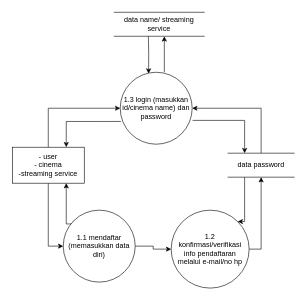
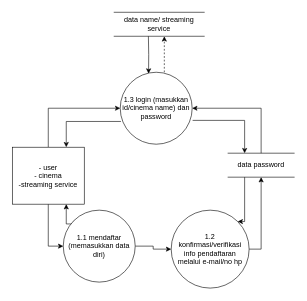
  <mxCell id="0" />
  <mxCell id="1" parent="0" />
  <mxCell id="2" style="edgeStyle=orthogonalEdgeStyle;rounded=0;orthogonalLoop=1;jettySize=auto;html=1;exitX=0.5;exitY=1;exitDx=0;exitDy=0;entryX=0;entryY=0.5;entryDx=0;entryDy=0;" edge="1" parent="1" source="4" target="7"><mxGeometry relative="1" as="geometry" /></mxCell>
  <mxCell id="3" style="edgeStyle=orthogonalEdgeStyle;rounded=0;orthogonalLoop=1;jettySize=auto;html=1;entryX=0;entryY=0.5;entryDx=0;entryDy=0;" edge="1" parent="1" source="4" target="11"><mxGeometry relative="1" as="geometry"><Array as="points"><mxPoint x="80" y="180" /></Array></mxGeometry></mxCell>
- <mxCell id="4" value="&lt;div&gt;- user&lt;/div&gt;&lt;div&gt;- cinema&lt;/div&gt;&lt;div&gt;-streaming service&lt;br&gt;&lt;/div&gt;" style="rounded=0;whiteSpace=wrap;html=1;" vertex="1" parent="1"><mxGeometry x="20" y="245" width="120" height="60" as="geometry" /></mxCell>
+ <mxCell id="4" value="&lt;div&gt;- user&lt;/div&gt;&lt;div&gt;- cinema&lt;/div&gt;&lt;div&gt;-streaming service&lt;br&gt;&lt;/div&gt;" style="rounded=0;whiteSpace=wrap;html=1;" vertex="1" parent="1"><mxGeometry x="20" y="245" width="120" height="95" as="geometry" /></mxCell>
  <mxCell id="5" style="edgeStyle=orthogonalEdgeStyle;rounded=0;orthogonalLoop=1;jettySize=auto;html=1;exitX=1;exitY=0.5;exitDx=0;exitDy=0;" edge="1" parent="1" source="7" target="13"><mxGeometry relative="1" as="geometry" /></mxCell>
  <mxCell id="6" style="edgeStyle=orthogonalEdgeStyle;rounded=0;orthogonalLoop=1;jettySize=auto;html=1;exitX=0;exitY=0;exitDx=0;exitDy=0;entryX=0.75;entryY=1;entryDx=0;entryDy=0;" edge="1" parent="1" source="7" target="4"><mxGeometry relative="1" as="geometry"><Array as="points"><mxPoint x="110" y="373" /></Array></mxGeometry></mxCell>
  <mxCell id="7" value="1.1 mendaftar (memasukkan data diri)" style="ellipse;whiteSpace=wrap;html=1;aspect=fixed;" vertex="1" parent="1"><mxGeometry x="105" y="350" width="120" height="120" as="geometry" /></mxCell>
- <mxCell id="8" style="edgeStyle=orthogonalEdgeStyle;rounded=0;orthogonalLoop=1;jettySize=auto;html=1;exitX=0.613;exitY=0;exitDx=0;exitDy=0;entryX=0.557;entryY=1.003;entryDx=0;entryDy=0;entryPerimeter=0;exitPerimeter=0;" edge="1" parent="1" source="11" target="15"><mxGeometry relative="1" as="geometry" /></mxCell>
+ <mxCell id="8" style="edgeStyle=orthogonalEdgeStyle;rounded=0;orthogonalLoop=1;jettySize=auto;html=1;exitX=0.613;exitY=0;exitDx=0;exitDy=0;entryX=0.557;entryY=1.003;entryDx=0;entryDy=0;entryPerimeter=0;exitPerimeter=0;dashed=1;" edge="1" parent="1" source="11" target="15"><mxGeometry relative="1" as="geometry" /></mxCell>
  <mxCell id="9" style="edgeStyle=orthogonalEdgeStyle;rounded=0;orthogonalLoop=1;jettySize=auto;html=1;exitX=0.01;exitY=0.684;exitDx=0;exitDy=0;entryX=0.75;entryY=0;entryDx=0;entryDy=0;exitPerimeter=0;" edge="1" parent="1" source="11" target="4"><mxGeometry relative="1" as="geometry" /></mxCell>
  <mxCell id="10" style="edgeStyle=orthogonalEdgeStyle;rounded=0;orthogonalLoop=1;jettySize=auto;html=1;exitX=1.006;exitY=0.669;exitDx=0;exitDy=0;entryX=0.25;entryY=0;entryDx=0;entryDy=0;exitPerimeter=0;" edge="1" parent="1" source="11" target="18"><mxGeometry relative="1" as="geometry"><Array as="points"><mxPoint x="408" y="200" /></Array></mxGeometry></mxCell>
  <mxCell id="11" value="1.3 login (masukkan id/cinema name) dan password" style="ellipse;whiteSpace=wrap;html=1;aspect=fixed;" vertex="1" parent="1"><mxGeometry x="200" y="120" width="120" height="120" as="geometry" /></mxCell>
  <mxCell id="12" style="edgeStyle=orthogonalEdgeStyle;rounded=0;orthogonalLoop=1;jettySize=auto;html=1;exitX=1;exitY=0.5;exitDx=0;exitDy=0;entryX=0.5;entryY=1;entryDx=0;entryDy=0;" edge="1" parent="1" source="13" target="18"><mxGeometry relative="1" as="geometry" /></mxCell>
  <mxCell id="13" value="1.2 &lt;br&gt;&lt;div&gt;konfirmasi/verifikasi&lt;/div&gt;&lt;div&gt;info pendaftaran&lt;/div&gt;&lt;div&gt;melalui e-mail/no hp&lt;br&gt;&lt;/div&gt;" style="ellipse;whiteSpace=wrap;html=1;aspect=fixed;" vertex="1" parent="1"><mxGeometry x="285" y="350" width="130" height="130" as="geometry" /></mxCell>
  <mxCell id="14" style="edgeStyle=orthogonalEdgeStyle;rounded=0;orthogonalLoop=1;jettySize=auto;html=1;entryX=0.394;entryY=0.018;entryDx=0;entryDy=0;entryPerimeter=0;" edge="1" parent="1" target="11"><mxGeometry relative="1" as="geometry"><mxPoint x="247" y="60" as="sourcePoint" /></mxGeometry></mxCell>
  <mxCell id="15" value="&lt;div&gt;&lt;span&gt;data name/ streaming service&lt;/span&gt;&lt;br&gt;&lt;/div&gt;" style="shape=partialRectangle;whiteSpace=wrap;html=1;left=0;right=0;fillColor=none;" vertex="1" parent="1"><mxGeometry x="190" y="20" width="150" height="40" as="geometry" /></mxCell>
  <mxCell id="16" style="edgeStyle=orthogonalEdgeStyle;rounded=0;orthogonalLoop=1;jettySize=auto;html=1;entryX=1;entryY=0.5;entryDx=0;entryDy=0;" edge="1" parent="1" source="18" target="11"><mxGeometry relative="1" as="geometry"><Array as="points"><mxPoint x="435" y="180" /></Array></mxGeometry></mxCell>
  <mxCell id="17" style="edgeStyle=orthogonalEdgeStyle;rounded=0;orthogonalLoop=1;jettySize=auto;html=1;exitX=0.25;exitY=1;exitDx=0;exitDy=0;entryX=1;entryY=0;entryDx=0;entryDy=0;" edge="1" parent="1" source="18" target="13"><mxGeometry relative="1" as="geometry"><Array as="points"><mxPoint x="408" y="369" /></Array></mxGeometry></mxCell>
  <mxCell id="18" value="&lt;div&gt;&lt;span&gt;data password&lt;/span&gt;&lt;br&gt;&lt;/div&gt;" style="shape=partialRectangle;whiteSpace=wrap;html=1;left=0;right=0;fillColor=none;" vertex="1" parent="1"><mxGeometry x="380" y="255" width="110" height="40" as="geometry" /></mxCell>
